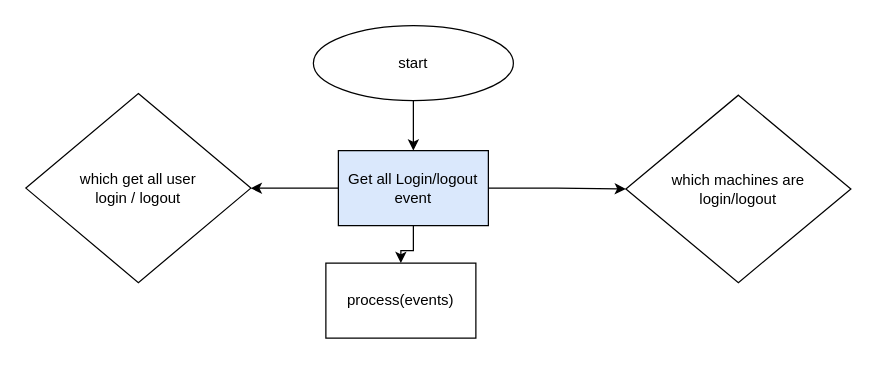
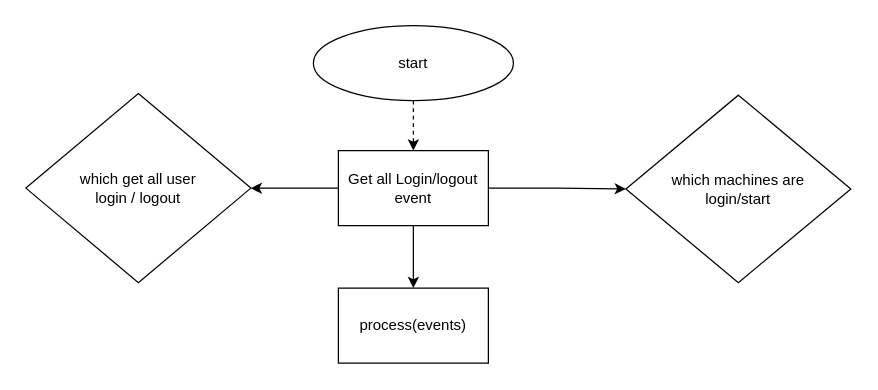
  <mxCell id="0" />
  <mxCell id="1" parent="0" />
- <mxCell id="2" value="" style="edgeStyle=orthogonalEdgeStyle;rounded=0;orthogonalLoop=1;jettySize=auto;html=1;" edge="1" parent="1" source="3" target="7"><mxGeometry relative="1" as="geometry" /></mxCell>
+ <mxCell id="2" value="" style="edgeStyle=orthogonalEdgeStyle;rounded=0;orthogonalLoop=1;jettySize=auto;html=1;dashed=1;" edge="1" parent="1" source="3" target="7"><mxGeometry relative="1" as="geometry" /></mxCell>
  <mxCell id="3" value="start" style="ellipse;whiteSpace=wrap;html=1;" vertex="1" parent="1"><mxGeometry x="250" y="20" width="160" height="60" as="geometry" /></mxCell>
  <mxCell id="4" value="" style="edgeStyle=orthogonalEdgeStyle;rounded=0;orthogonalLoop=1;jettySize=auto;html=1;" edge="1" parent="1" source="7" target="8"><mxGeometry relative="1" as="geometry" /></mxCell>
  <mxCell id="5" value="" style="edgeStyle=orthogonalEdgeStyle;rounded=0;orthogonalLoop=1;jettySize=auto;html=1;" edge="1" parent="1" source="7" target="9"><mxGeometry relative="1" as="geometry" /></mxCell>
  <mxCell id="6" value="" style="edgeStyle=orthogonalEdgeStyle;rounded=0;orthogonalLoop=1;jettySize=auto;html=1;" edge="1" parent="1" source="7" target="10"><mxGeometry relative="1" as="geometry" /></mxCell>
- <mxCell id="7" value="Get all Login/logout event" style="rounded=0;whiteSpace=wrap;html=1;fillColor=#dae8fc;" vertex="1" parent="1"><mxGeometry x="270" y="120" width="120" height="60" as="geometry" /></mxCell>
- <mxCell id="8" value="process(events)" style="whiteSpace=wrap;html=1;rounded=0;" vertex="1" parent="1"><mxGeometry x="260" y="210" width="120" height="60" as="geometry" /></mxCell>
+ <mxCell id="7" value="Get all Login/logout event" style="rounded=0;whiteSpace=wrap;html=1;" vertex="1" parent="1"><mxGeometry x="270" y="120" width="120" height="60" as="geometry" /></mxCell>
+ <mxCell id="8" value="process(events)" style="whiteSpace=wrap;html=1;rounded=0;" vertex="1" parent="1"><mxGeometry x="270" y="230" width="120" height="60" as="geometry" /></mxCell>
  <mxCell id="9" value="&lt;div&gt;which get all user &lt;br&gt;&lt;/div&gt;&lt;div&gt;login / logout&lt;/div&gt;" style="rhombus;whiteSpace=wrap;html=1;rounded=0;" vertex="1" parent="1"><mxGeometry x="20" y="74.38" width="180" height="151.25" as="geometry" /></mxCell>
- <mxCell id="10" value="&lt;div&gt;which machines are &lt;br&gt;&lt;/div&gt;&lt;div&gt;login/logout&lt;/div&gt;" style="rhombus;whiteSpace=wrap;html=1;rounded=0;" vertex="1" parent="1"><mxGeometry x="500" y="75.63" width="180" height="150" as="geometry" /></mxCell>
+ <mxCell id="10" value="&lt;div&gt;which machines are &lt;br&gt;&lt;/div&gt;&lt;div&gt;login/start&lt;/div&gt;" style="rhombus;whiteSpace=wrap;html=1;rounded=0;" vertex="1" parent="1"><mxGeometry x="500" y="75.63" width="180" height="150" as="geometry" /></mxCell>
